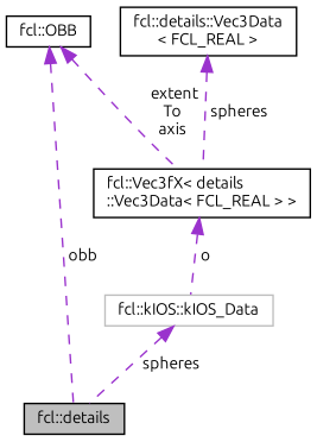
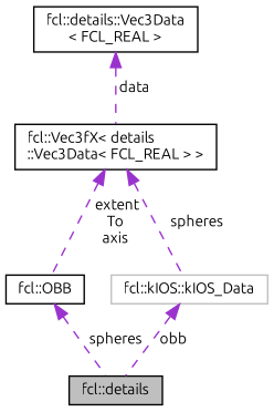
  digraph {
    fontname=Ubuntu
    node [color=black fillcolor=white fontname=Ubuntu fontsize=10 shape=record style=filled]
    edge [color=darkorchid3 dir=back fontname=Ubuntu fontsize=10 labelfontname=FreeSans labelfontsize=10 style=dashed]
    n1 [fillcolor=grey75 fontcolor=black height=0.2 label="fcl::details" width=0.4]
    n2 [height=0.2 label="fcl::OBB" width=0.4]
    n3 [height=0.2 label="fcl::Vec3fX\< details\l::Vec3Data\< FCL_REAL \> \>" width=0.4]
    n4 [color=grey75 height=0.2 label="fcl::kIOS::kIOS_Data" width=0.4]
    n5 [height=0.2 label="fcl::details::Vec3Data\l\< FCL_REAL \>" width=0.4]
-   n2 -> n1 [label=" obb"]
-   n2 -> n3 [label=" extent\nTo\naxis"]
-   n3 -> n4 [label=" o"]
-   n4 -> n1 [label=" spheres"]
-   n5 -> n3 [label=" spheres"]
+   n2 -> n1 [label=" spheres"]
+   n3 -> n2 [label=" extent\nTo\naxis"]
+   n3 -> n4 [label=" spheres"]
+   n4 -> n1 [label=" obb"]
+   n5 -> n3 [label=" data"]
  }
